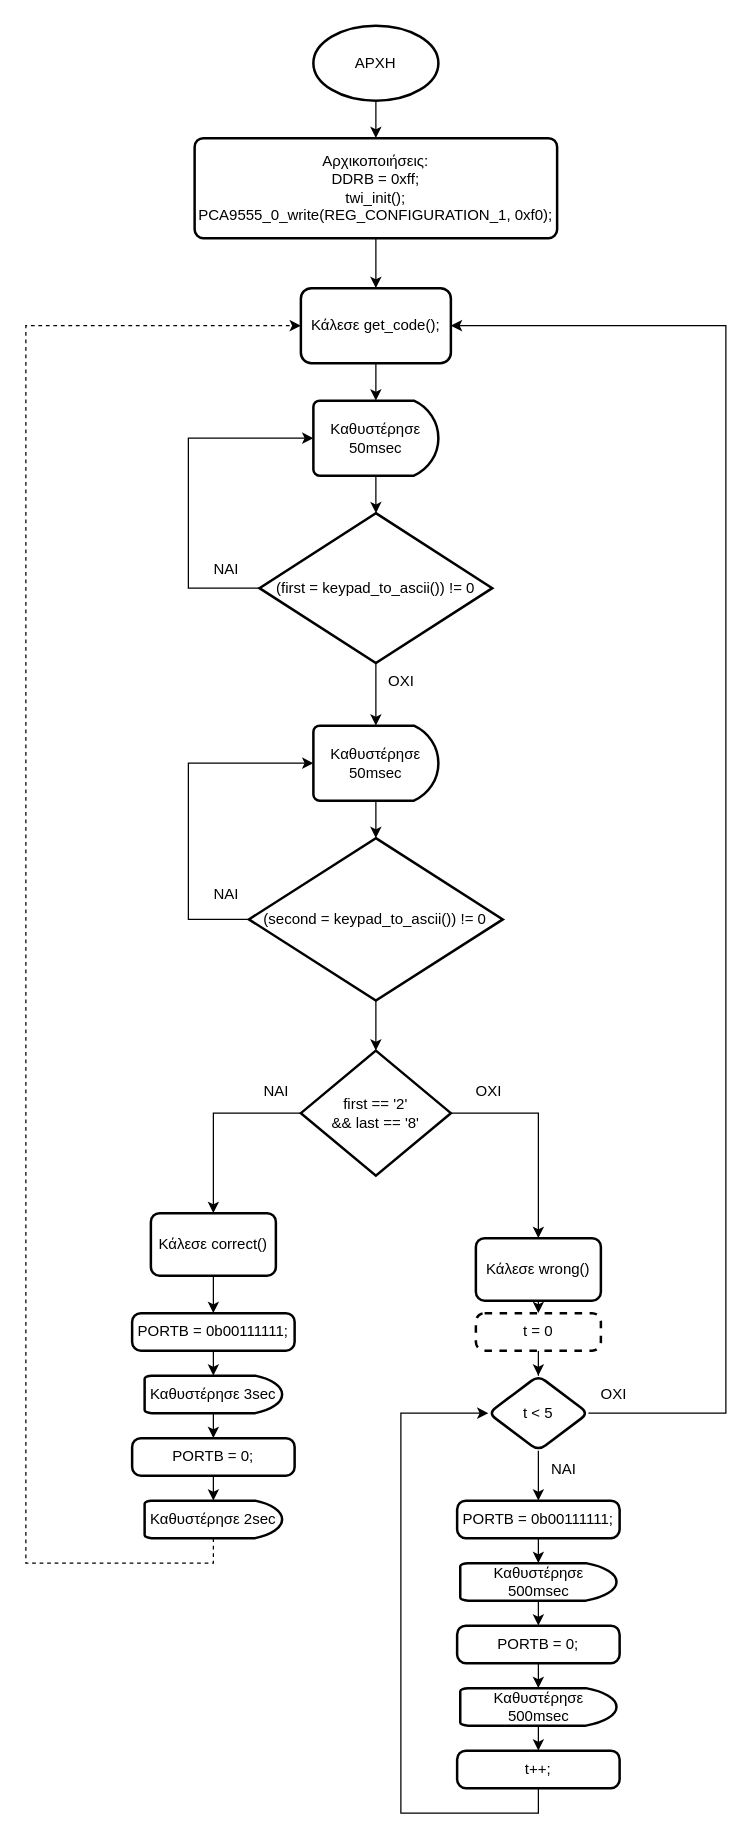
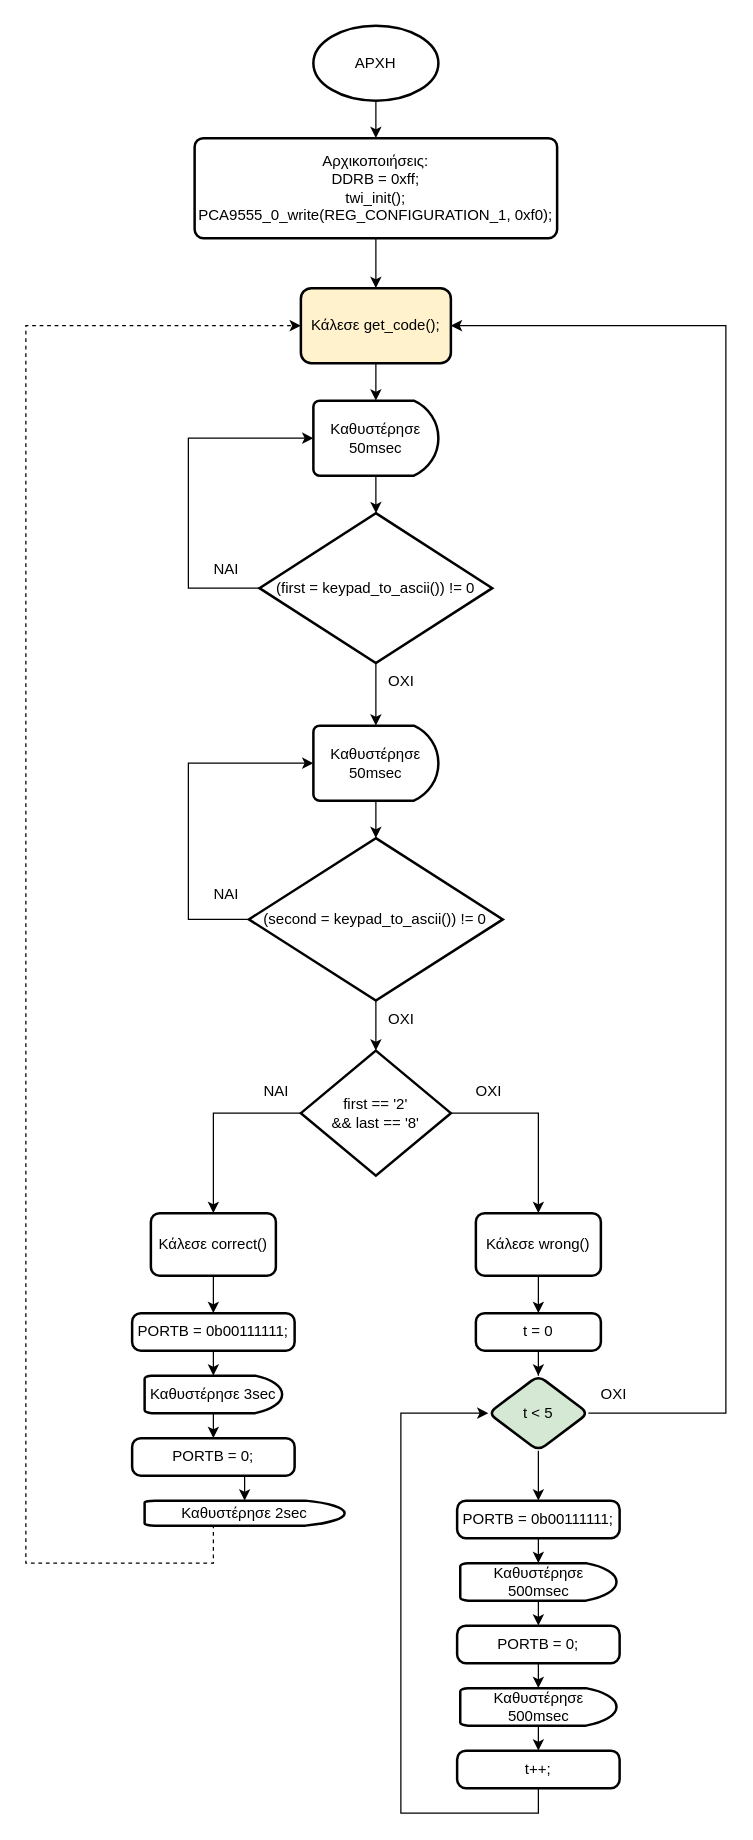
  <mxCell id="0" />
  <mxCell id="1" parent="0" />
  <mxCell id="2" style="edgeStyle=orthogonalEdgeStyle;rounded=0;orthogonalLoop=1;jettySize=auto;html=1;exitX=0.5;exitY=1;exitDx=0;exitDy=0;exitPerimeter=0;entryX=0.5;entryY=0;entryDx=0;entryDy=0;" edge="1" parent="1" source="3" target="5"><mxGeometry relative="1" as="geometry" /></mxCell>
  <mxCell id="3" value="ΑΡΧΗ" style="strokeWidth=2;html=1;shape=mxgraph.flowchart.start_1;whiteSpace=wrap;" vertex="1" parent="1"><mxGeometry x="250" y="20" width="100" height="60" as="geometry" /></mxCell>
  <mxCell id="4" value="" style="edgeStyle=orthogonalEdgeStyle;rounded=0;orthogonalLoop=1;jettySize=auto;html=1;" edge="1" parent="1" source="5" target="7"><mxGeometry relative="1" as="geometry" /></mxCell>
  <mxCell id="5" value="Αρχικοποιήσεις:&lt;br&gt;&lt;div&gt;DDRB = 0xff;&lt;/div&gt;&lt;div&gt;twi_init();&lt;/div&gt;&lt;div&gt;PCA9555_0_write(REG_CONFIGURATION_1, 0xf0);&lt;br&gt;&lt;/div&gt;" style="rounded=1;whiteSpace=wrap;html=1;absoluteArcSize=1;arcSize=14;strokeWidth=2;" vertex="1" parent="1"><mxGeometry x="155" y="110" width="290" height="80" as="geometry" /></mxCell>
  <mxCell id="6" value="" style="edgeStyle=orthogonalEdgeStyle;rounded=0;orthogonalLoop=1;jettySize=auto;html=1;" edge="1" parent="1" source="7" target="9"><mxGeometry relative="1" as="geometry" /></mxCell>
- <mxCell id="7" value="Κάλεσε get_code();" style="whiteSpace=wrap;html=1;rounded=1;arcSize=14;strokeWidth=2;" vertex="1" parent="1"><mxGeometry x="240" y="230" width="120" height="60" as="geometry" /></mxCell>
+ <mxCell id="7" value="Κάλεσε get_code();" style="whiteSpace=wrap;html=1;rounded=1;arcSize=14;strokeWidth=2;fillColor=#fff2cc;" vertex="1" parent="1"><mxGeometry x="240" y="230" width="120" height="60" as="geometry" /></mxCell>
  <mxCell id="8" value="" style="edgeStyle=orthogonalEdgeStyle;rounded=0;orthogonalLoop=1;jettySize=auto;html=1;" edge="1" parent="1" source="9" target="10"><mxGeometry relative="1" as="geometry" /></mxCell>
  <mxCell id="9" value="Καθυστέρησε 50msec" style="strokeWidth=2;html=1;shape=mxgraph.flowchart.delay;whiteSpace=wrap;" vertex="1" parent="1"><mxGeometry x="250" y="320" width="100" height="60" as="geometry" /></mxCell>
  <mxCell id="10" value="(first = keypad_to_ascii()) != 0" style="rhombus;whiteSpace=wrap;html=1;strokeWidth=2;" vertex="1" parent="1"><mxGeometry x="206.88" y="410" width="186.25" height="120" as="geometry" /></mxCell>
  <mxCell id="11" style="edgeStyle=orthogonalEdgeStyle;rounded=0;orthogonalLoop=1;jettySize=auto;html=1;exitX=0;exitY=0.5;exitDx=0;exitDy=0;entryX=0;entryY=0.5;entryDx=0;entryDy=0;entryPerimeter=0;" edge="1" parent="1" source="10" target="9"><mxGeometry relative="1" as="geometry"><Array as="points"><mxPoint x="150" y="470" /><mxPoint x="150" y="350" /></Array></mxGeometry></mxCell>
  <mxCell id="12" value="ΝΑΙ" style="text;html=1;align=center;verticalAlign=middle;resizable=0;points=[];autosize=1;strokeColor=none;fillColor=none;" vertex="1" parent="1"><mxGeometry x="160" y="440" width="40" height="30" as="geometry" /></mxCell>
  <mxCell id="13" value="ΟΧΙ" style="text;html=1;align=center;verticalAlign=middle;resizable=0;points=[];autosize=1;strokeColor=none;fillColor=none;" vertex="1" parent="1"><mxGeometry x="300" y="530" width="40" height="30" as="geometry" /></mxCell>
  <mxCell id="14" value="" style="edgeStyle=orthogonalEdgeStyle;rounded=0;orthogonalLoop=1;jettySize=auto;html=1;" edge="1" parent="1" source="15" target="17"><mxGeometry relative="1" as="geometry" /></mxCell>
  <mxCell id="15" value="Καθυστέρησε 50msec" style="strokeWidth=2;html=1;shape=mxgraph.flowchart.delay;whiteSpace=wrap;" vertex="1" parent="1"><mxGeometry x="250.01" y="580" width="100" height="60" as="geometry" /></mxCell>
  <mxCell id="16" value="" style="edgeStyle=orthogonalEdgeStyle;rounded=0;orthogonalLoop=1;jettySize=auto;html=1;" edge="1" parent="1" source="17" target="23"><mxGeometry relative="1" as="geometry" /></mxCell>
  <mxCell id="17" value="(second = keypad_to_ascii()) != 0" style="rhombus;whiteSpace=wrap;html=1;strokeWidth=2;" vertex="1" parent="1"><mxGeometry x="198.44" y="670" width="203.12" height="130" as="geometry" /></mxCell>
  <mxCell id="18" style="edgeStyle=orthogonalEdgeStyle;rounded=0;orthogonalLoop=1;jettySize=auto;html=1;exitX=0;exitY=0.5;exitDx=0;exitDy=0;entryX=0;entryY=0.5;entryDx=0;entryDy=0;entryPerimeter=0;" edge="1" parent="1" source="17" target="15"><mxGeometry relative="1" as="geometry"><Array as="points"><mxPoint x="150" y="735" /><mxPoint x="150" y="610" /></Array></mxGeometry></mxCell>
  <mxCell id="19" value="ΝΑΙ" style="text;html=1;align=center;verticalAlign=middle;resizable=0;points=[];autosize=1;strokeColor=none;fillColor=none;" vertex="1" parent="1"><mxGeometry x="160" y="700" width="40" height="30" as="geometry" /></mxCell>
  <mxCell id="20" style="edgeStyle=orthogonalEdgeStyle;rounded=0;orthogonalLoop=1;jettySize=auto;html=1;exitX=0.5;exitY=1;exitDx=0;exitDy=0;entryX=0.5;entryY=0;entryDx=0;entryDy=0;entryPerimeter=0;" edge="1" parent="1" source="10" target="15"><mxGeometry relative="1" as="geometry" /></mxCell>
  <mxCell id="21" style="edgeStyle=orthogonalEdgeStyle;rounded=0;orthogonalLoop=1;jettySize=auto;html=1;exitX=0;exitY=0.5;exitDx=0;exitDy=0;exitPerimeter=0;entryX=0.5;entryY=0;entryDx=0;entryDy=0;" edge="1" parent="1" source="23" target="26"><mxGeometry relative="1" as="geometry" /></mxCell>
  <mxCell id="22" style="edgeStyle=orthogonalEdgeStyle;rounded=0;orthogonalLoop=1;jettySize=auto;html=1;exitX=1;exitY=0.5;exitDx=0;exitDy=0;exitPerimeter=0;entryX=0.5;entryY=0;entryDx=0;entryDy=0;" edge="1" parent="1" source="23" target="29"><mxGeometry relative="1" as="geometry" /></mxCell>
  <mxCell id="23" value="first == '2'&lt;br&gt;&amp;amp;&amp;amp; last == '8'" style="strokeWidth=2;html=1;shape=mxgraph.flowchart.decision;whiteSpace=wrap;" vertex="1" parent="1"><mxGeometry x="240" y="840" width="120" height="100" as="geometry" /></mxCell>
+ <mxCell id="24" value="OXI" style="text;html=1;align=center;verticalAlign=middle;resizable=0;points=[];autosize=1;strokeColor=none;fillColor=none;" vertex="1" parent="1"><mxGeometry x="300" y="800" width="40" height="30" as="geometry" /></mxCell>
  <mxCell id="25" value="" style="edgeStyle=orthogonalEdgeStyle;rounded=0;orthogonalLoop=1;jettySize=auto;html=1;" edge="1" parent="1" source="26" target="31"><mxGeometry relative="1" as="geometry" /></mxCell>
  <mxCell id="26" value="Κάλεσε correct()" style="rounded=1;whiteSpace=wrap;html=1;absoluteArcSize=1;arcSize=14;strokeWidth=2;" vertex="1" parent="1"><mxGeometry x="120" y="970" width="100" height="50" as="geometry" /></mxCell>
  <mxCell id="27" value="ΝΑΙ" style="text;html=1;align=center;verticalAlign=middle;resizable=0;points=[];autosize=1;strokeColor=none;fillColor=none;" vertex="1" parent="1"><mxGeometry x="200" y="858" width="40" height="30" as="geometry" /></mxCell>
  <mxCell id="28" style="edgeStyle=orthogonalEdgeStyle;rounded=0;orthogonalLoop=1;jettySize=auto;html=1;exitX=0.5;exitY=1;exitDx=0;exitDy=0;entryX=0.5;entryY=0;entryDx=0;entryDy=0;" edge="1" parent="1" source="29" target="40"><mxGeometry relative="1" as="geometry" /></mxCell>
- <mxCell id="29" value="Κάλεσε wrong()" style="rounded=1;whiteSpace=wrap;html=1;absoluteArcSize=1;arcSize=14;strokeWidth=2;" vertex="1" parent="1"><mxGeometry x="380" y="990" width="100" height="50" as="geometry" /></mxCell>
+ <mxCell id="29" value="Κάλεσε wrong()" style="rounded=1;whiteSpace=wrap;html=1;absoluteArcSize=1;arcSize=14;strokeWidth=2;" vertex="1" parent="1"><mxGeometry x="380" y="970" width="100" height="50" as="geometry" /></mxCell>
  <mxCell id="30" value="ΟΧΙ" style="text;html=1;align=center;verticalAlign=middle;resizable=0;points=[];autosize=1;strokeColor=none;fillColor=none;" vertex="1" parent="1"><mxGeometry x="370" y="858" width="40" height="30" as="geometry" /></mxCell>
  <mxCell id="31" value="PORTB = 0b00111111;" style="rounded=1;whiteSpace=wrap;html=1;absoluteArcSize=1;arcSize=14;strokeWidth=2;" vertex="1" parent="1"><mxGeometry x="105" y="1050" width="130" height="30" as="geometry" /></mxCell>
  <mxCell id="32" style="edgeStyle=orthogonalEdgeStyle;rounded=0;orthogonalLoop=1;jettySize=auto;html=1;exitX=0.5;exitY=1;exitDx=0;exitDy=0;exitPerimeter=0;entryX=0.5;entryY=0;entryDx=0;entryDy=0;" edge="1" parent="1" source="33" target="35"><mxGeometry relative="1" as="geometry" /></mxCell>
  <mxCell id="33" value="Καθυστέρησε 3sec" style="strokeWidth=2;html=1;shape=mxgraph.flowchart.delay;whiteSpace=wrap;" vertex="1" parent="1"><mxGeometry x="115" y="1100" width="110" height="30" as="geometry" /></mxCell>
  <mxCell id="34" style="edgeStyle=orthogonalEdgeStyle;rounded=0;orthogonalLoop=1;jettySize=auto;html=1;exitX=0.5;exitY=1;exitDx=0;exitDy=0;entryX=0.5;entryY=0;entryDx=0;entryDy=0;entryPerimeter=0;" edge="1" parent="1" source="31" target="33"><mxGeometry relative="1" as="geometry" /></mxCell>
  <mxCell id="35" value="PORTB = 0;" style="rounded=1;whiteSpace=wrap;html=1;absoluteArcSize=1;arcSize=14;strokeWidth=2;" vertex="1" parent="1"><mxGeometry x="105" y="1150" width="130" height="30" as="geometry" /></mxCell>
  <mxCell id="36" style="edgeStyle=orthogonalEdgeStyle;rounded=0;orthogonalLoop=1;jettySize=auto;html=1;exitX=0.5;exitY=1;exitDx=0;exitDy=0;exitPerimeter=0;entryX=0;entryY=0.5;entryDx=0;entryDy=0;dashed=1;" edge="1" parent="1" source="37" target="7"><mxGeometry relative="1" as="geometry"><Array as="points"><mxPoint x="170" y="1250" /><mxPoint x="20" y="1250" /><mxPoint x="20" y="260" /></Array></mxGeometry></mxCell>
- <mxCell id="37" value="Καθυστέρησε 2sec" style="strokeWidth=2;html=1;shape=mxgraph.flowchart.delay;whiteSpace=wrap;" vertex="1" parent="1"><mxGeometry x="115" y="1200" width="110" height="30" as="geometry" /></mxCell>
+ <mxCell id="37" value="Καθυστέρησε 2sec" style="strokeWidth=2;html=1;shape=mxgraph.flowchart.delay;whiteSpace=wrap;" vertex="1" parent="1"><mxGeometry x="115" y="1200" width="160" height="20" as="geometry" /></mxCell>
  <mxCell id="38" style="edgeStyle=orthogonalEdgeStyle;rounded=0;orthogonalLoop=1;jettySize=auto;html=1;exitX=0.5;exitY=1;exitDx=0;exitDy=0;entryX=0.5;entryY=0;entryDx=0;entryDy=0;entryPerimeter=0;" edge="1" parent="1" source="35" target="37"><mxGeometry relative="1" as="geometry" /></mxCell>
  <mxCell id="39" value="" style="edgeStyle=orthogonalEdgeStyle;rounded=0;orthogonalLoop=1;jettySize=auto;html=1;" edge="1" parent="1" source="40" target="43"><mxGeometry relative="1" as="geometry" /></mxCell>
- <mxCell id="40" value="&lt;div&gt;t = 0&lt;/div&gt;" style="rounded=1;whiteSpace=wrap;html=1;absoluteArcSize=1;arcSize=14;strokeWidth=2;dashed=1;" vertex="1" parent="1"><mxGeometry x="380" y="1050" width="100" height="30" as="geometry" /></mxCell>
+ <mxCell id="40" value="&lt;div&gt;t = 0&lt;/div&gt;" style="rounded=1;whiteSpace=wrap;html=1;absoluteArcSize=1;arcSize=14;strokeWidth=2;" vertex="1" parent="1"><mxGeometry x="380" y="1050" width="100" height="30" as="geometry" /></mxCell>
  <mxCell id="41" style="edgeStyle=orthogonalEdgeStyle;rounded=0;orthogonalLoop=1;jettySize=auto;html=1;exitX=0.5;exitY=1;exitDx=0;exitDy=0;entryX=0.5;entryY=0;entryDx=0;entryDy=0;" edge="1" parent="1" source="43" target="44"><mxGeometry relative="1" as="geometry" /></mxCell>
  <mxCell id="42" style="edgeStyle=orthogonalEdgeStyle;rounded=0;orthogonalLoop=1;jettySize=auto;html=1;exitX=1;exitY=0.5;exitDx=0;exitDy=0;entryX=1;entryY=0.5;entryDx=0;entryDy=0;" edge="1" parent="1" source="43" target="7"><mxGeometry relative="1" as="geometry"><Array as="points"><mxPoint x="580" y="1130" /><mxPoint x="580" y="260" /></Array></mxGeometry></mxCell>
- <mxCell id="43" value="t &amp;lt; 5" style="rhombus;whiteSpace=wrap;html=1;rounded=1;arcSize=14;strokeWidth=2;" vertex="1" parent="1"><mxGeometry x="390" y="1100" width="80" height="60" as="geometry" /></mxCell>
+ <mxCell id="43" value="t &amp;lt; 5" style="rhombus;whiteSpace=wrap;html=1;rounded=1;arcSize=14;strokeWidth=2;fillColor=#d5e8d4;" vertex="1" parent="1"><mxGeometry x="390" y="1100" width="80" height="60" as="geometry" /></mxCell>
  <mxCell id="44" value="PORTB = 0b00111111;" style="rounded=1;whiteSpace=wrap;html=1;absoluteArcSize=1;arcSize=14;strokeWidth=2;" vertex="1" parent="1"><mxGeometry x="365" y="1200" width="130" height="30" as="geometry" /></mxCell>
  <mxCell id="45" style="edgeStyle=orthogonalEdgeStyle;rounded=0;orthogonalLoop=1;jettySize=auto;html=1;exitX=0.5;exitY=1;exitDx=0;exitDy=0;exitPerimeter=0;entryX=0.5;entryY=0;entryDx=0;entryDy=0;" edge="1" parent="1" source="46" target="48"><mxGeometry relative="1" as="geometry" /></mxCell>
  <mxCell id="46" value="Καθυστέρησε 500msec" style="strokeWidth=2;html=1;shape=mxgraph.flowchart.delay;whiteSpace=wrap;" vertex="1" parent="1"><mxGeometry x="367.5" y="1250" width="125" height="30" as="geometry" /></mxCell>
  <mxCell id="47" style="edgeStyle=orthogonalEdgeStyle;rounded=0;orthogonalLoop=1;jettySize=auto;html=1;exitX=0.5;exitY=1;exitDx=0;exitDy=0;entryX=0.5;entryY=0;entryDx=0;entryDy=0;entryPerimeter=0;" edge="1" parent="1" source="44" target="46"><mxGeometry relative="1" as="geometry" /></mxCell>
  <mxCell id="48" value="PORTB = 0;" style="rounded=1;whiteSpace=wrap;html=1;absoluteArcSize=1;arcSize=14;strokeWidth=2;" vertex="1" parent="1"><mxGeometry x="365" y="1300" width="130" height="30" as="geometry" /></mxCell>
  <mxCell id="49" style="edgeStyle=orthogonalEdgeStyle;rounded=0;orthogonalLoop=1;jettySize=auto;html=1;exitX=0.5;exitY=1;exitDx=0;exitDy=0;exitPerimeter=0;entryX=0.5;entryY=0;entryDx=0;entryDy=0;" edge="1" parent="1" source="50" target="55"><mxGeometry relative="1" as="geometry" /></mxCell>
  <mxCell id="50" value="Καθυστέρησε 500msec" style="strokeWidth=2;html=1;shape=mxgraph.flowchart.delay;whiteSpace=wrap;" vertex="1" parent="1"><mxGeometry x="367.5" y="1350" width="125" height="30" as="geometry" /></mxCell>
  <mxCell id="51" style="edgeStyle=orthogonalEdgeStyle;rounded=0;orthogonalLoop=1;jettySize=auto;html=1;exitX=0.5;exitY=1;exitDx=0;exitDy=0;entryX=0.5;entryY=0;entryDx=0;entryDy=0;entryPerimeter=0;" edge="1" parent="1" source="48" target="50"><mxGeometry relative="1" as="geometry" /></mxCell>
- <mxCell id="52" value="NAI" style="text;html=1;align=center;verticalAlign=middle;resizable=0;points=[];autosize=1;strokeColor=none;fillColor=none;" vertex="1" parent="1"><mxGeometry x="430" y="1160" width="40" height="30" as="geometry" /></mxCell>
  <mxCell id="53" value="ΟΧΙ" style="text;html=1;align=center;verticalAlign=middle;resizable=0;points=[];autosize=1;strokeColor=none;fillColor=none;" vertex="1" parent="1"><mxGeometry x="470" y="1100" width="40" height="30" as="geometry" /></mxCell>
  <mxCell id="54" style="edgeStyle=orthogonalEdgeStyle;rounded=0;orthogonalLoop=1;jettySize=auto;html=1;exitX=0.5;exitY=1;exitDx=0;exitDy=0;entryX=0;entryY=0.5;entryDx=0;entryDy=0;" edge="1" parent="1" source="55" target="43"><mxGeometry relative="1" as="geometry"><Array as="points"><mxPoint x="430" y="1450" /><mxPoint x="320" y="1450" /><mxPoint x="320" y="1130" /></Array></mxGeometry></mxCell>
  <mxCell id="55" value="t++;" style="rounded=1;whiteSpace=wrap;html=1;absoluteArcSize=1;arcSize=14;strokeWidth=2;" vertex="1" parent="1"><mxGeometry x="365" y="1400" width="130" height="30" as="geometry" /></mxCell>
